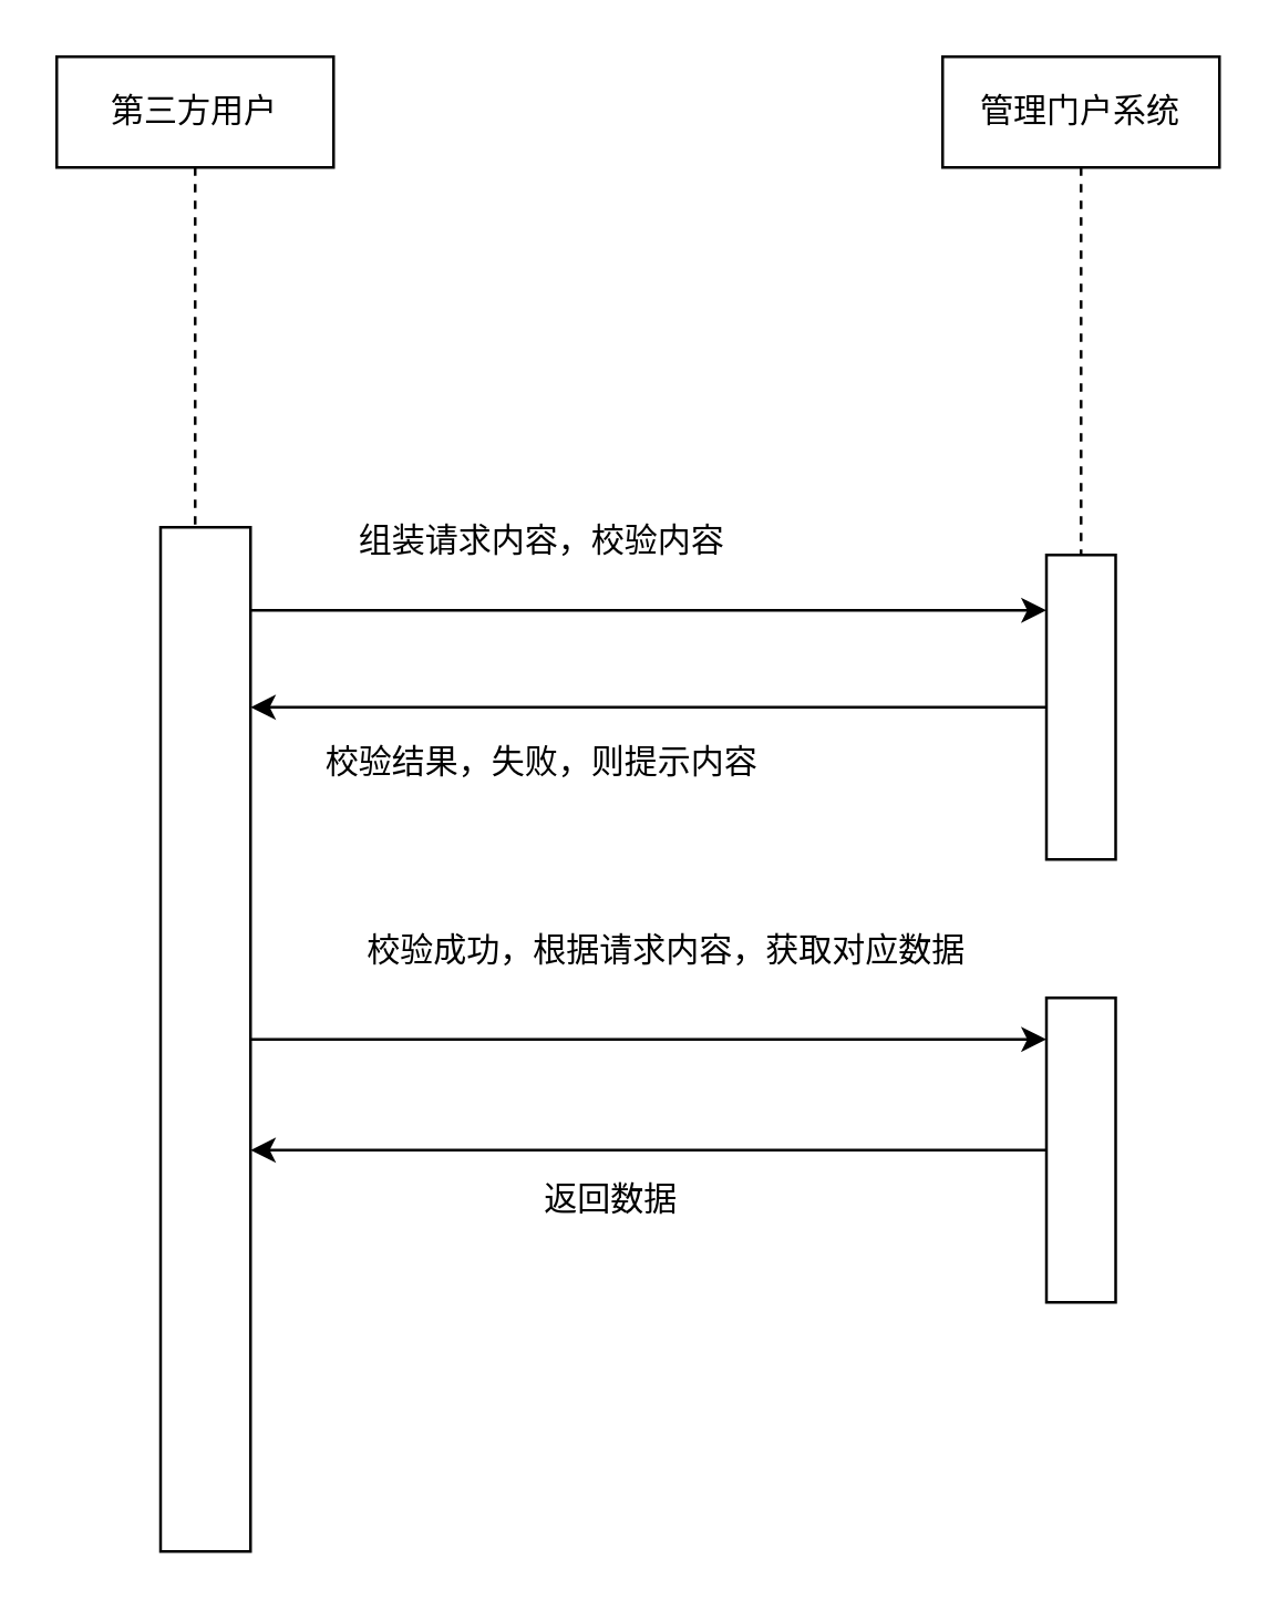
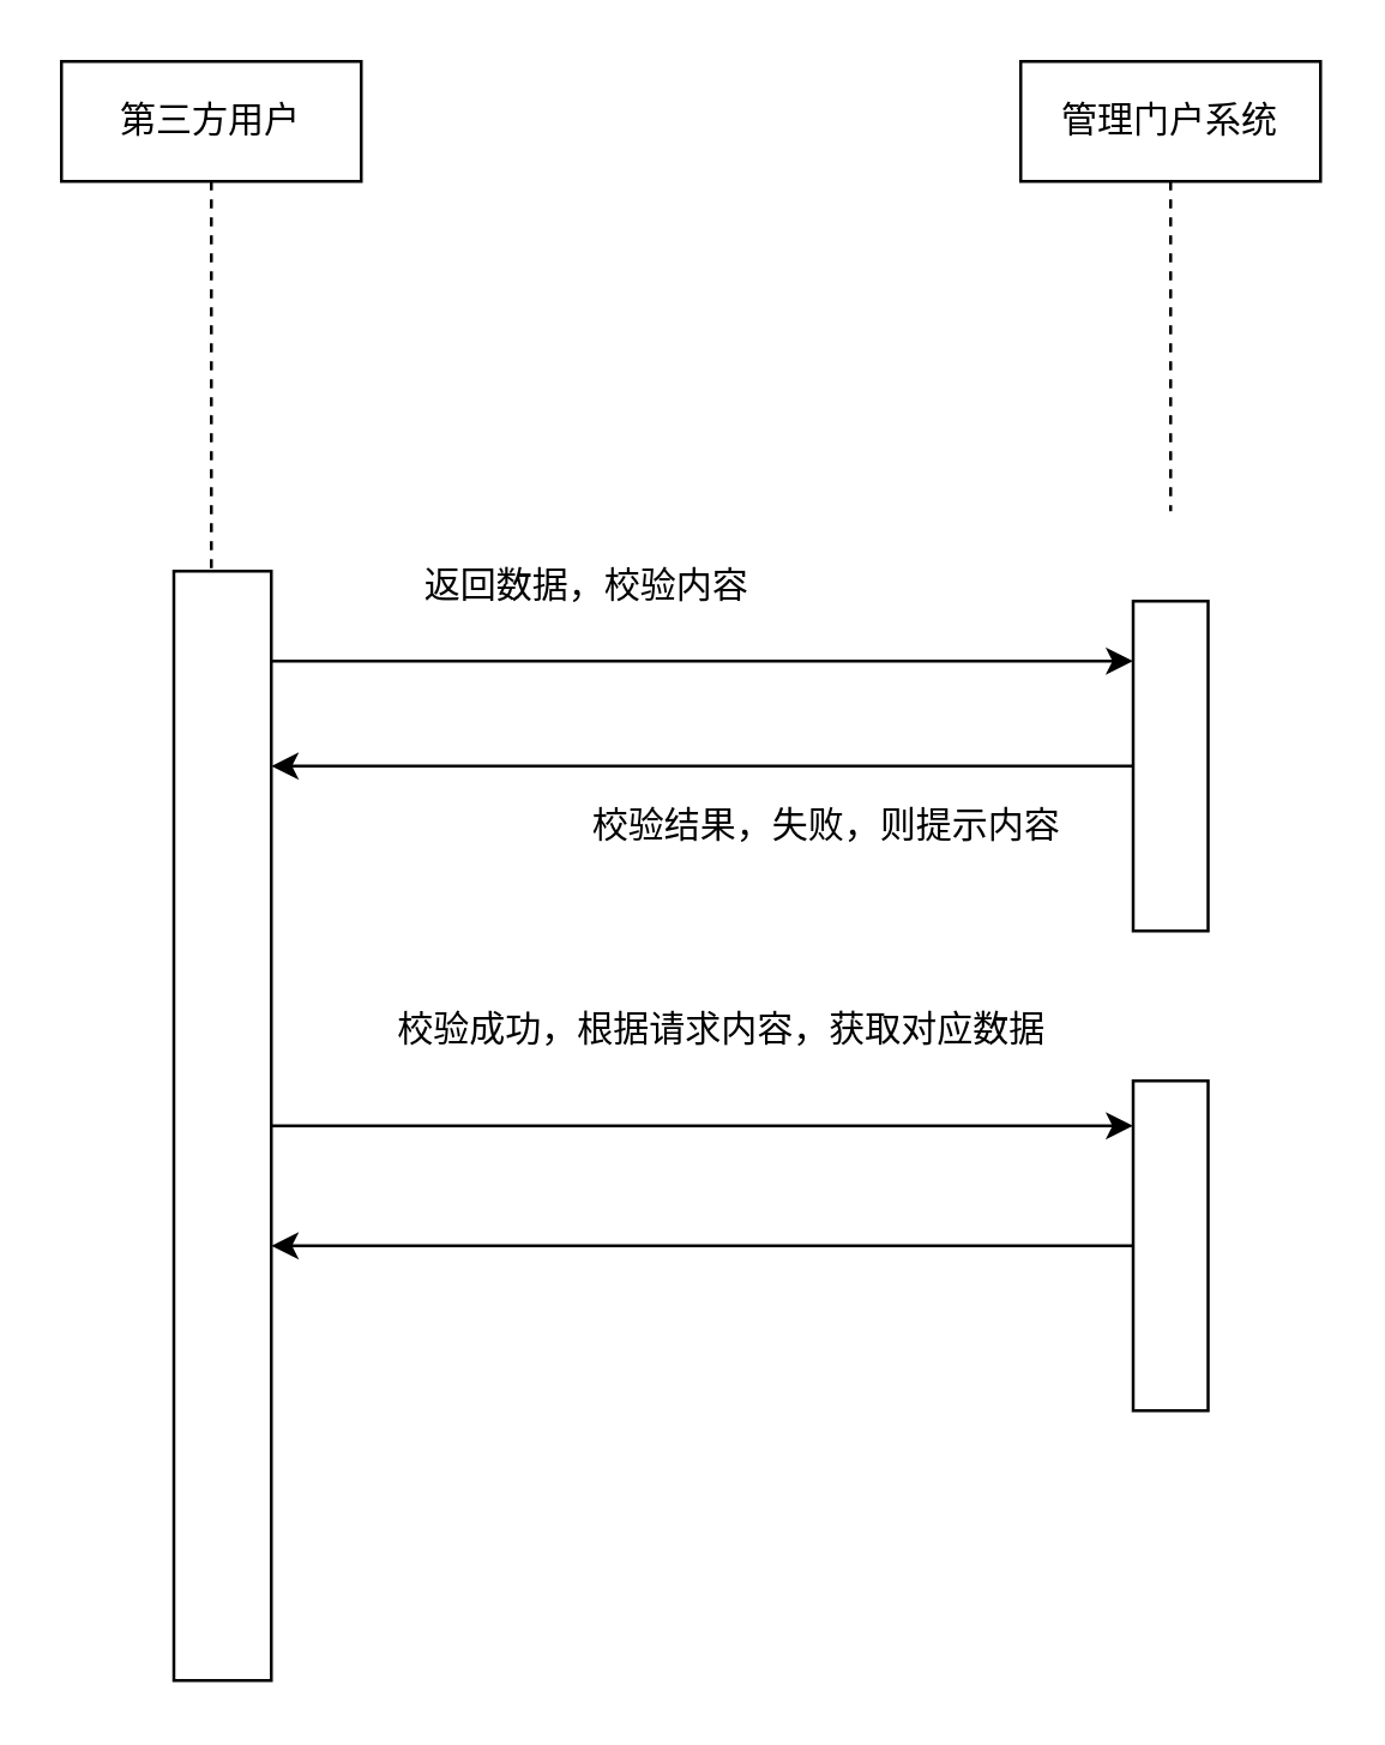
  <mxCell id="0" />
  <mxCell id="1" parent="0" />
  <mxCell id="2" value="第三方用户" style="shape=umlLifeline;perimeter=lifelinePerimeter;whiteSpace=wrap;html=1;container=1;dropTarget=0;collapsible=0;recursiveResize=0;outlineConnect=0;portConstraint=eastwest;newEdgeStyle={&quot;curved&quot;:0,&quot;rounded&quot;:0};" vertex="1" parent="1"><mxGeometry x="20" y="20" width="100" height="180" as="geometry" /></mxCell>
  <mxCell id="3" style="edgeStyle=orthogonalEdgeStyle;rounded=0;orthogonalLoop=1;jettySize=auto;html=1;curved=0;" edge="1" parent="1" source="4" target="12"><mxGeometry relative="1" as="geometry"><Array as="points"><mxPoint x="300" y="375" /><mxPoint x="300" y="375" /></Array></mxGeometry></mxCell>
  <mxCell id="4" value="" style="html=1;points=[[0,0,0,0,5],[0,1,0,0,-5],[1,0,0,0,5],[1,1,0,0,-5]];perimeter=orthogonalPerimeter;outlineConnect=0;targetShapes=umlLifeline;portConstraint=eastwest;newEdgeStyle={&quot;curved&quot;:0,&quot;rounded&quot;:0};" vertex="1" parent="1"><mxGeometry x="57.5" y="190" width="32.5" height="370" as="geometry" /></mxCell>
- <mxCell id="5" value="管理门户系统" style="shape=umlLifeline;perimeter=lifelinePerimeter;whiteSpace=wrap;html=1;container=1;dropTarget=0;collapsible=0;recursiveResize=0;outlineConnect=0;portConstraint=eastwest;newEdgeStyle={&quot;curved&quot;:0,&quot;rounded&quot;:0};" vertex="1" parent="1"><mxGeometry x="340" y="20" width="100" height="180" as="geometry" /></mxCell>
+ <mxCell id="5" value="管理门户系统" style="shape=umlLifeline;perimeter=lifelinePerimeter;whiteSpace=wrap;html=1;container=1;dropTarget=0;collapsible=0;recursiveResize=0;outlineConnect=0;portConstraint=eastwest;newEdgeStyle={&quot;curved&quot;:0,&quot;rounded&quot;:0};" vertex="1" parent="1"><mxGeometry x="340" y="20" width="100" height="150" as="geometry" /></mxCell>
  <mxCell id="6" style="edgeStyle=orthogonalEdgeStyle;rounded=0;orthogonalLoop=1;jettySize=auto;html=1;curved=0;" edge="1" parent="1" source="7" target="4"><mxGeometry relative="1" as="geometry"><Array as="points"><mxPoint x="150" y="255" /><mxPoint x="150" y="255" /></Array></mxGeometry></mxCell>
  <mxCell id="7" value="" style="html=1;points=[[0,0,0,0,5],[0,1,0,0,-5],[1,0,0,0,5],[1,1,0,0,-5]];perimeter=orthogonalPerimeter;outlineConnect=0;targetShapes=umlLifeline;portConstraint=eastwest;newEdgeStyle={&quot;curved&quot;:0,&quot;rounded&quot;:0};" vertex="1" parent="1"><mxGeometry x="377.5" y="200" width="25" height="110" as="geometry" /></mxCell>
  <mxCell id="8" value="" style="edgeStyle=none;orthogonalLoop=1;jettySize=auto;html=1;rounded=0;" edge="1" parent="1" source="4" target="7"><mxGeometry width="100" relative="1" as="geometry"><mxPoint x="120" y="220" as="sourcePoint" /><mxPoint x="370" y="220" as="targetPoint" /><Array as="points"><mxPoint x="120" y="220" /></Array></mxGeometry></mxCell>
- <mxCell id="9" value="组装请求内容，校验内容" style="text;html=1;align=center;verticalAlign=middle;resizable=0;points=[];autosize=1;strokeColor=none;fillColor=none;" vertex="1" parent="1"><mxGeometry x="115" y="180" width="160" height="30" as="geometry" /></mxCell>
- <mxCell id="10" value="校验结果，失败，则提示内容" style="text;html=1;align=center;verticalAlign=middle;resizable=0;points=[];autosize=1;strokeColor=none;fillColor=none;" vertex="1" parent="1"><mxGeometry x="105" y="260" width="180" height="30" as="geometry" /></mxCell>
+ <mxCell id="9" value="返回数据，校验内容" style="text;html=1;align=center;verticalAlign=middle;resizable=0;points=[];autosize=1;strokeColor=none;fillColor=none;" vertex="1" parent="1"><mxGeometry x="115" y="180" width="160" height="30" as="geometry" /></mxCell>
+ <mxCell id="10" value="校验结果，失败，则提示内容" style="text;html=1;align=center;verticalAlign=middle;resizable=0;points=[];autosize=1;strokeColor=none;fillColor=none;" vertex="1" parent="1"><mxGeometry x="185" y="260" width="180" height="30" as="geometry" /></mxCell>
  <mxCell id="11" style="edgeStyle=orthogonalEdgeStyle;rounded=0;orthogonalLoop=1;jettySize=auto;html=1;curved=0;" edge="1" parent="1" source="12" target="4"><mxGeometry relative="1" as="geometry"><Array as="points"><mxPoint x="160" y="415" /><mxPoint x="160" y="415" /></Array></mxGeometry></mxCell>
  <mxCell id="12" value="" style="html=1;points=[[0,0,0,0,5],[0,1,0,0,-5],[1,0,0,0,5],[1,1,0,0,-5]];perimeter=orthogonalPerimeter;outlineConnect=0;targetShapes=umlLifeline;portConstraint=eastwest;newEdgeStyle={&quot;curved&quot;:0,&quot;rounded&quot;:0};" vertex="1" parent="1"><mxGeometry x="377.5" y="360" width="25" height="110" as="geometry" /></mxCell>
  <mxCell id="13" value="校验成功，根据请求内容，获取对应数据" style="text;html=1;align=center;verticalAlign=middle;resizable=0;points=[];autosize=1;strokeColor=none;fillColor=none;" vertex="1" parent="1"><mxGeometry x="120" y="328" width="240" height="30" as="geometry" /></mxCell>
- <mxCell id="14" value="返回数据" style="text;html=1;align=center;verticalAlign=middle;resizable=0;points=[];autosize=1;strokeColor=none;fillColor=none;" vertex="1" parent="1"><mxGeometry x="185" y="418" width="70" height="30" as="geometry" /></mxCell>
